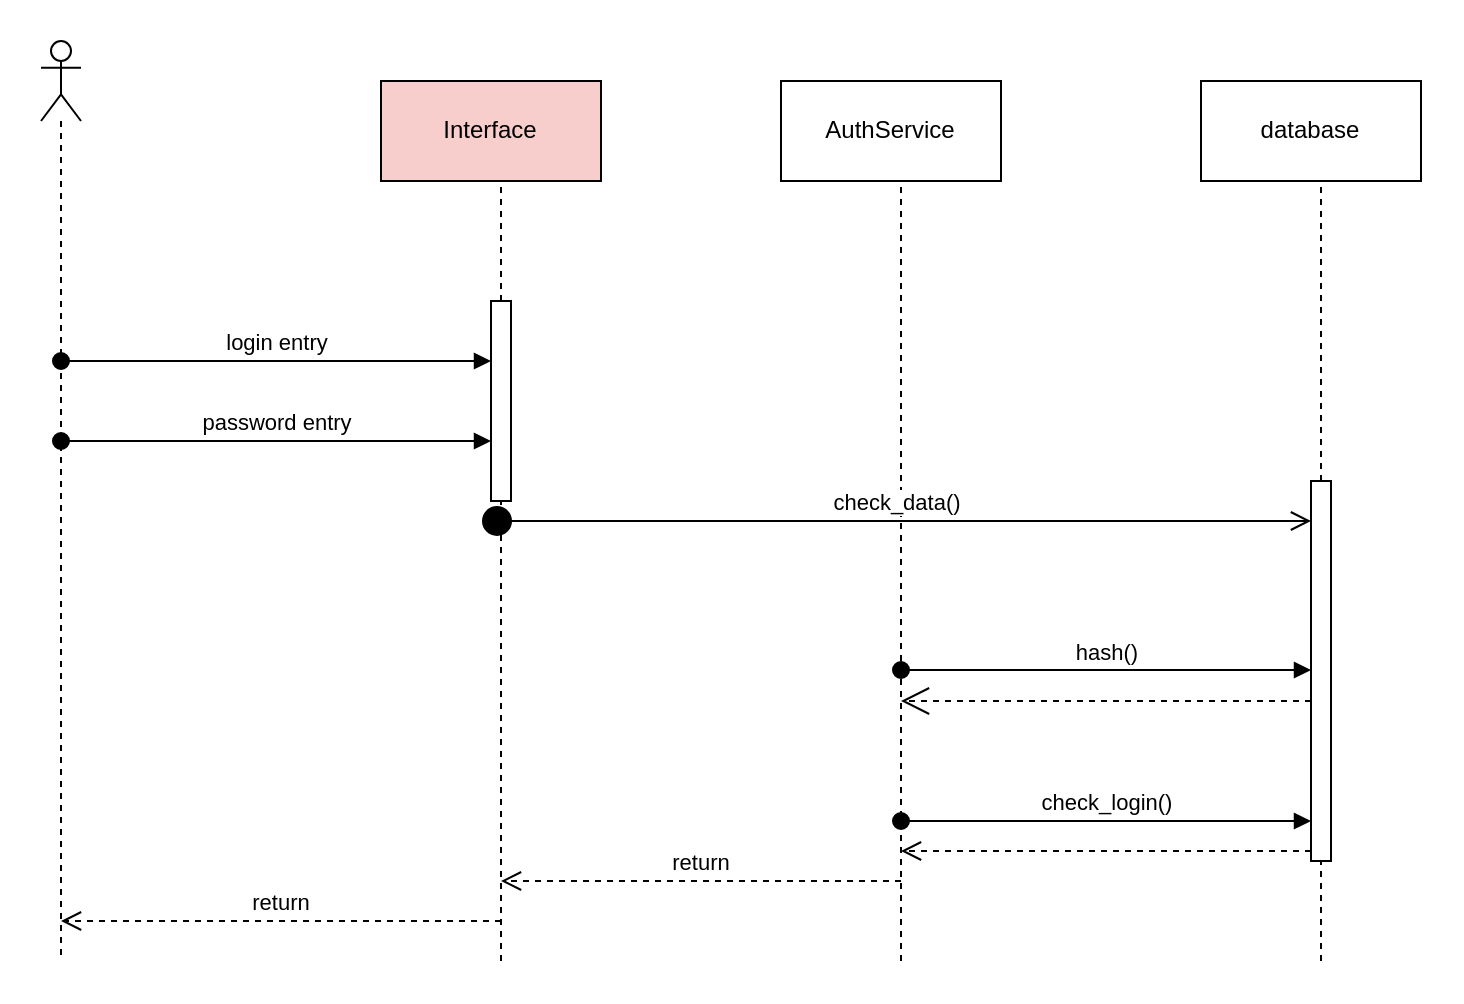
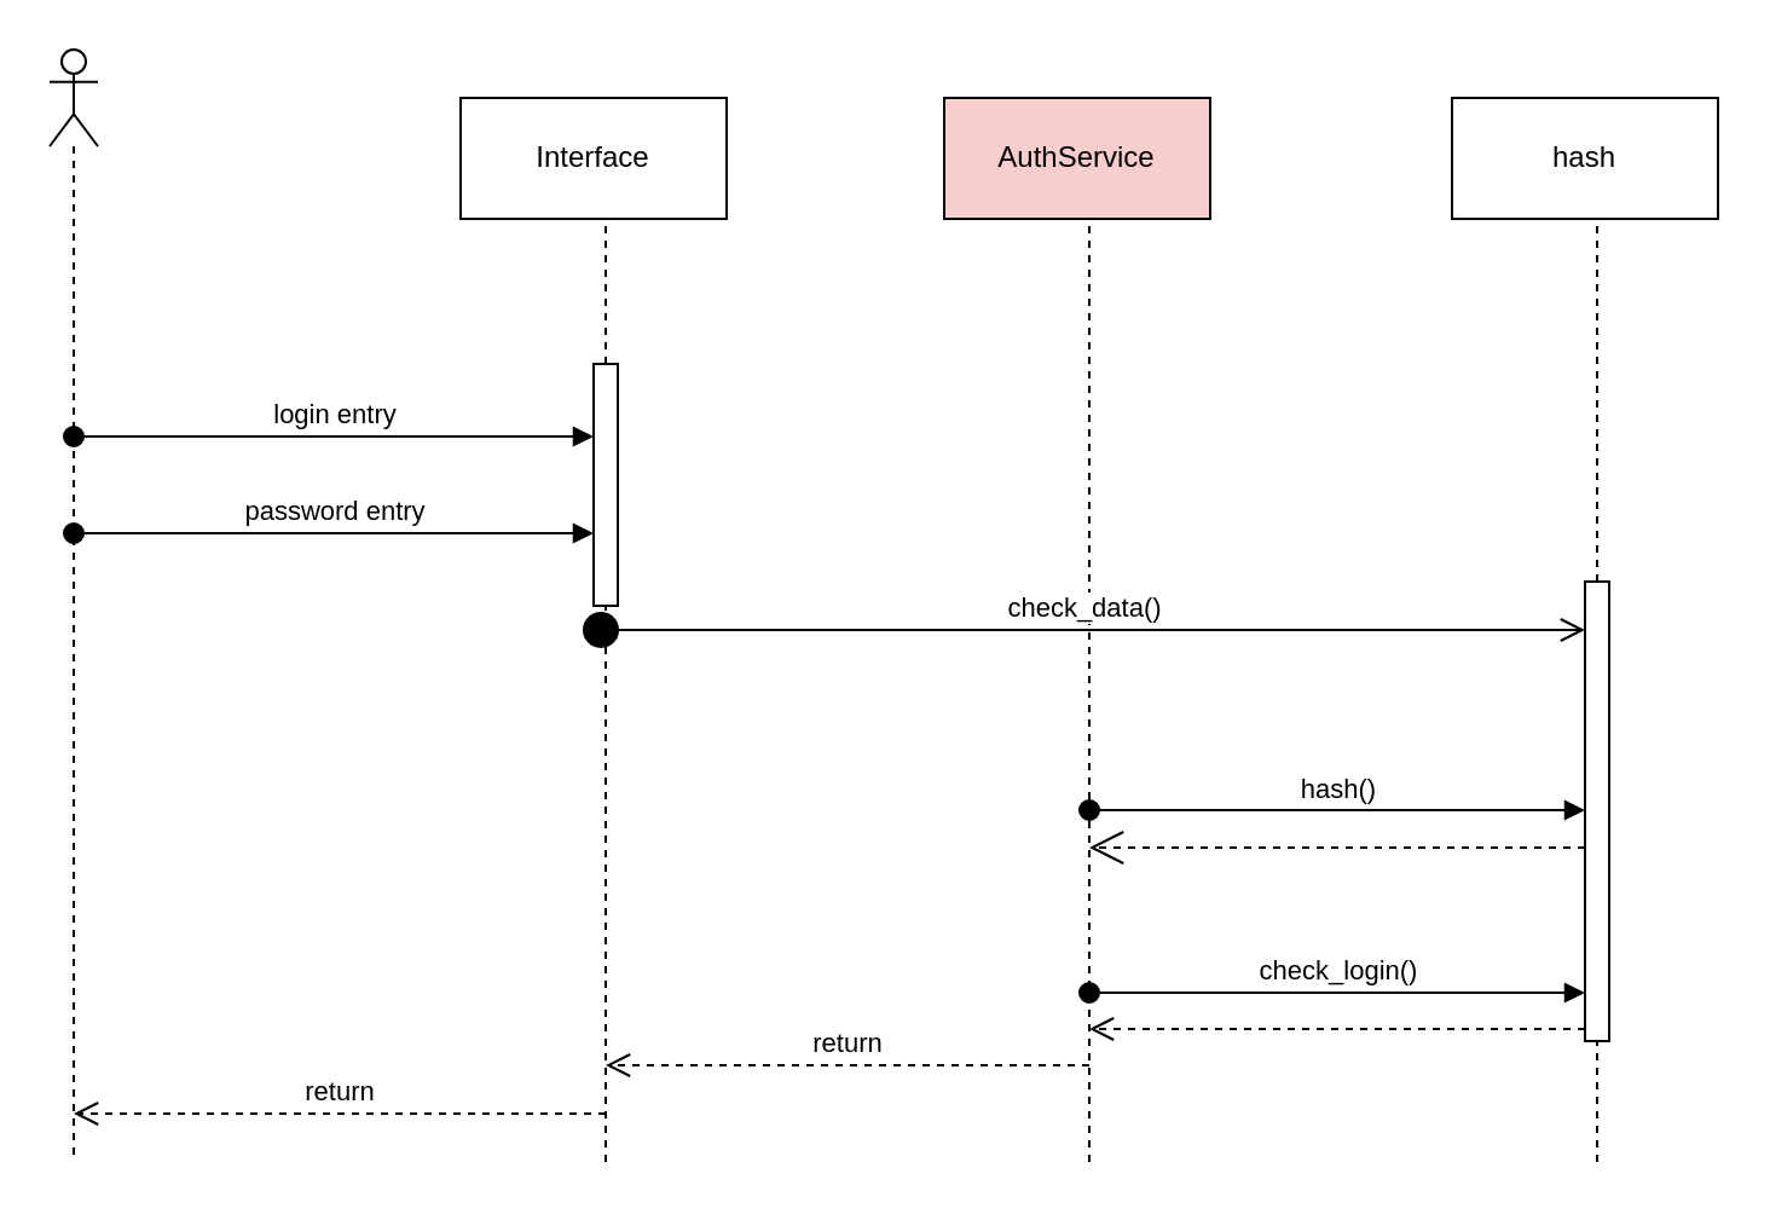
  <mxCell id="0" />
  <mxCell id="1" parent="0" />
  <mxCell id="2" value="" style="shape=umlLifeline;perimeter=lifelinePerimeter;whiteSpace=wrap;html=1;container=1;dropTarget=0;collapsible=0;recursiveResize=0;outlineConnect=0;portConstraint=eastwest;newEdgeStyle={&quot;curved&quot;:0,&quot;rounded&quot;:0};participant=umlActor;" vertex="1" parent="1"><mxGeometry x="20" width="20" height="460" as="geometry" y="20" /></mxCell>
- <mxCell id="3" value="Interface" style="html=1;whiteSpace=wrap;fillColor=#f8cecc;" vertex="1" parent="1"><mxGeometry x="190" y="40" width="110" height="50" as="geometry" /></mxCell>
- <mxCell id="4" value="AuthService" style="html=1;whiteSpace=wrap;" vertex="1" parent="1"><mxGeometry x="390" y="40" width="110" height="50" as="geometry" /></mxCell>
- <mxCell id="5" value="database" style="html=1;whiteSpace=wrap;" vertex="1" parent="1"><mxGeometry x="600" y="40" width="110" height="50" as="geometry" /></mxCell>
+ <mxCell id="3" value="Interface" style="html=1;whiteSpace=wrap;" vertex="1" parent="1"><mxGeometry x="190" y="40" width="110" height="50" as="geometry" /></mxCell>
+ <mxCell id="4" value="AuthService" style="html=1;whiteSpace=wrap;fillColor=#f8cecc;" vertex="1" parent="1"><mxGeometry x="390" y="40" width="110" height="50" as="geometry" /></mxCell>
+ <mxCell id="5" value="hash" style="html=1;whiteSpace=wrap;" vertex="1" parent="1"><mxGeometry x="600" y="40" width="110" height="50" as="geometry" /></mxCell>
  <mxCell id="6" value="" style="endArrow=none;dashed=1;html=1;rounded=0;" edge="1" parent="1" source="10"><mxGeometry width="50" height="50" relative="1" as="geometry"><mxPoint x="250" y="480" as="sourcePoint" /><mxPoint x="250" y="90" as="targetPoint" /></mxGeometry></mxCell>
  <mxCell id="7" value="" style="endArrow=none;dashed=1;html=1;rounded=0;" edge="1" parent="1"><mxGeometry width="50" height="50" relative="1" as="geometry"><mxPoint x="450" y="480" as="sourcePoint" /><mxPoint x="450" y="90" as="targetPoint" /></mxGeometry></mxCell>
  <mxCell id="8" value="" style="html=1;verticalAlign=middle;endArrow=none;curved=0;rounded=0;entryX=0;entryY=0;entryDx=0;entryDy=5;dashed=1;" edge="1" parent="1" source="14"><mxGeometry width="50" height="50" relative="1" as="geometry"><mxPoint x="660" y="280" as="sourcePoint" /><mxPoint x="660" y="90" as="targetPoint" /></mxGeometry></mxCell>
  <mxCell id="9" value="" style="endArrow=none;dashed=1;html=1;rounded=0;" edge="1" parent="1" target="10"><mxGeometry width="50" height="50" relative="1" as="geometry"><mxPoint x="250" y="480" as="sourcePoint" /><mxPoint x="250" y="90" as="targetPoint" /></mxGeometry></mxCell>
  <mxCell id="10" value="" style="html=1;points=[[0,0,0,0,5],[0,1,0,0,-5],[1,0,0,0,5],[1,1,0,0,-5]];perimeter=orthogonalPerimeter;outlineConnect=0;targetShapes=umlLifeline;portConstraint=eastwest;newEdgeStyle={&quot;curved&quot;:0,&quot;rounded&quot;:0};" vertex="1" parent="1"><mxGeometry x="245" y="150" width="10" height="100" as="geometry" /></mxCell>
  <mxCell id="11" value="login entry" style="html=1;verticalAlign=bottom;startArrow=oval;startFill=1;endArrow=block;startSize=8;curved=0;rounded=0;" edge="1" parent="1" target="10"><mxGeometry width="60" relative="1" as="geometry"><mxPoint x="30" y="180" as="sourcePoint" /><mxPoint x="90" y="180" as="targetPoint" /></mxGeometry></mxCell>
  <mxCell id="12" value="password entry" style="html=1;verticalAlign=bottom;startArrow=oval;startFill=1;endArrow=block;startSize=8;curved=0;rounded=0;" edge="1" parent="1" target="10"><mxGeometry width="60" relative="1" as="geometry"><mxPoint x="30" y="220" as="sourcePoint" /><mxPoint x="90" y="220" as="targetPoint" /></mxGeometry></mxCell>
  <mxCell id="13" value="" style="endArrow=none;dashed=1;html=1;rounded=0;" edge="1" parent="1"><mxGeometry width="50" height="50" relative="1" as="geometry"><mxPoint x="660" y="480" as="sourcePoint" /><mxPoint x="660" y="430" as="targetPoint" /></mxGeometry></mxCell>
  <mxCell id="14" value="" style="html=1;points=[[0,0,0,0,5],[0,1,0,0,-5],[1,0,0,0,5],[1,1,0,0,-5]];perimeter=orthogonalPerimeter;outlineConnect=0;targetShapes=umlLifeline;portConstraint=eastwest;newEdgeStyle={&quot;curved&quot;:0,&quot;rounded&quot;:0};" vertex="1" parent="1"><mxGeometry x="655" y="240" width="10" height="190" as="geometry" /></mxCell>
  <mxCell id="15" value="" style="html=1;verticalAlign=bottom;endArrow=open;dashed=1;endSize=8;curved=0;rounded=0;exitX=0;exitY=1;exitDx=0;exitDy=-5;" edge="1" source="14" parent="1"><mxGeometry relative="1" as="geometry"><mxPoint x="450" y="425" as="targetPoint" /></mxGeometry></mxCell>
  <mxCell id="16" value="check_login()" style="html=1;verticalAlign=bottom;startArrow=oval;startFill=1;endArrow=block;startSize=8;curved=0;rounded=0;" edge="1" parent="1"><mxGeometry width="60" relative="1" as="geometry"><mxPoint x="450" y="410" as="sourcePoint" /><mxPoint x="655" y="410" as="targetPoint" /></mxGeometry></mxCell>
  <mxCell id="17" value="hash()" style="html=1;verticalAlign=bottom;startArrow=oval;startFill=1;endArrow=block;startSize=8;curved=0;rounded=0;" edge="1" parent="1"><mxGeometry width="60" relative="1" as="geometry"><mxPoint x="450" y="334.5" as="sourcePoint" /><mxPoint x="655" y="334.5" as="targetPoint" /></mxGeometry></mxCell>
  <mxCell id="18" value="" style="endArrow=open;endSize=12;dashed=1;html=1;rounded=0;" edge="1" parent="1"><mxGeometry width="160" relative="1" as="geometry"><mxPoint x="655" y="350" as="sourcePoint" /><mxPoint x="450" y="350" as="targetPoint" /></mxGeometry></mxCell>
  <mxCell id="19" value="check_data()" style="html=1;verticalAlign=bottom;startArrow=circle;startFill=1;endArrow=open;startSize=6;endSize=8;curved=0;rounded=0;" edge="1" parent="1" target="14"><mxGeometry width="80" relative="1" as="geometry"><mxPoint x="240" y="260" as="sourcePoint" /><mxPoint x="320" y="260" as="targetPoint" /></mxGeometry></mxCell>
  <mxCell id="20" value="return" style="html=1;verticalAlign=bottom;endArrow=open;dashed=1;endSize=8;curved=0;rounded=0;" edge="1" parent="1"><mxGeometry relative="1" as="geometry"><mxPoint x="450" y="440" as="sourcePoint" /><mxPoint x="250" y="440" as="targetPoint" /></mxGeometry></mxCell>
  <mxCell id="21" value="return" style="html=1;verticalAlign=bottom;endArrow=open;dashed=1;endSize=8;curved=0;rounded=0;" edge="1" parent="1"><mxGeometry relative="1" as="geometry"><mxPoint x="250" y="460" as="sourcePoint" /><mxPoint x="30" y="460" as="targetPoint" /></mxGeometry></mxCell>
